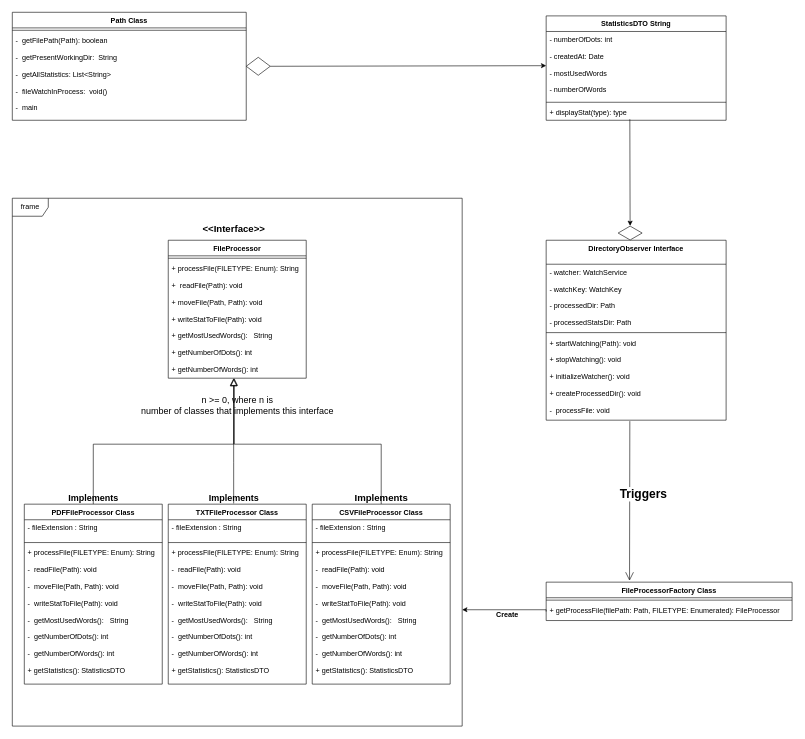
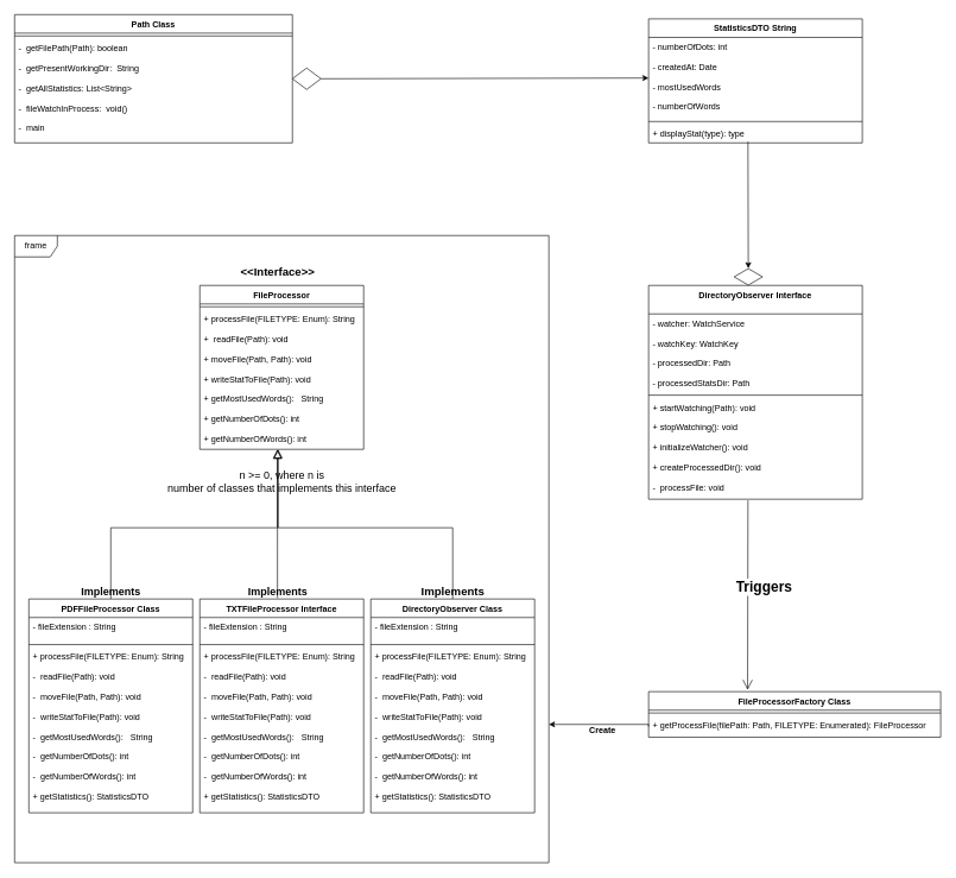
  <mxCell id="0" />
  <mxCell id="1" parent="0" />
  <mxCell id="2" value="" style="endArrow=block;endSize=10;endFill=0;shadow=0;strokeWidth=1;rounded=0;edgeStyle=elbowEdgeStyle;elbow=vertical;exitX=0.5;exitY=0;exitDx=0;exitDy=0;entryX=0.474;entryY=1.005;entryDx=0;entryDy=0;entryPerimeter=0;" parent="1" source="9" target="7" edge="1"><mxGeometry width="160" relative="1" as="geometry"><mxPoint x="170" y="880" as="sourcePoint" /><mxPoint x="310" y="730" as="targetPoint" /><Array as="points"><mxPoint x="320" y="740" /><mxPoint x="290" y="660" /><mxPoint x="270" y="770" /><mxPoint x="350" y="730" /><mxPoint x="180" y="730" /><mxPoint x="270" y="810" /><mxPoint x="180" y="770" /><mxPoint x="430" y="750" /><mxPoint x="290" y="830" /></Array></mxGeometry></mxCell>
  <mxCell id="3" value="" style="endArrow=block;endSize=10;endFill=0;shadow=0;strokeWidth=1;rounded=0;edgeStyle=elbowEdgeStyle;elbow=vertical;exitX=0.5;exitY=0;exitDx=0;exitDy=0;" parent="1" source="30" edge="1"><mxGeometry width="160" relative="1" as="geometry"><mxPoint x="570" y="800" as="sourcePoint" /><mxPoint x="390" y="630" as="targetPoint" /><Array as="points"><mxPoint x="550" y="740" /><mxPoint x="580" y="710" /><mxPoint x="510" y="810" /><mxPoint x="500" y="780" /><mxPoint x="530" y="790" /></Array></mxGeometry></mxCell>
  <mxCell id="4" value="&lt;b&gt;&lt;font style=&quot;font-size: 16px&quot;&gt;&amp;lt;&amp;lt;Interface&amp;gt;&amp;gt;&lt;/font&gt;&lt;/b&gt;" style="text;html=1;align=center;verticalAlign=middle;resizable=0;points=[];autosize=1;strokeColor=none;fillColor=none;" parent="1" vertex="1"><mxGeometry x="329" y="370" width="120" height="20" as="geometry" /></mxCell>
  <mxCell id="5" value="FileProcessor" style="swimlane;fontStyle=1;align=center;verticalAlign=top;childLayout=stackLayout;horizontal=1;startSize=26;horizontalStack=0;resizeParent=1;resizeParentMax=0;resizeLast=0;collapsible=1;marginBottom=0;" parent="1" vertex="1"><mxGeometry x="280" y="400" width="230" height="230" as="geometry"><mxRectangle x="230" y="110" width="120" height="26" as="alternateBounds" /></mxGeometry></mxCell>
  <mxCell id="6" value="" style="line;strokeWidth=1;fillColor=none;align=left;verticalAlign=middle;spacingTop=-1;spacingLeft=3;spacingRight=3;rotatable=0;labelPosition=right;points=[];portConstraint=eastwest;" parent="5" vertex="1"><mxGeometry y="26" width="230" height="8" as="geometry" /></mxCell>
  <mxCell id="7" value="+ processFile(FILETYPE: Enum): String&#10;&#10;+  readFile(Path): void&#10;&#10;+ moveFile(Path, Path): void&#10;&#10;+ writeStatToFile(Path): void&#10;&#10;+ getMostUsedWords():   String&#10;&#10;+ getNumberOfDots(): int &#10;&#10;+ getNumberOfWords(): int&#10;&#10;&#10;&#10;&#10;&#10;&#10;&#10;&#10;" style="text;align=left;verticalAlign=top;spacingLeft=4;spacingRight=4;overflow=hidden;rotatable=0;points=[[0,0.5],[1,0.5]];portConstraint=eastwest;" parent="5" vertex="1"><mxGeometry y="34" width="230" height="196" as="geometry" /></mxCell>
  <mxCell id="8" value="" style="endArrow=block;endSize=10;endFill=0;shadow=0;strokeWidth=1;rounded=0;edgeStyle=elbowEdgeStyle;elbow=vertical;exitX=0.474;exitY=-0.004;exitDx=0;exitDy=0;exitPerimeter=0;entryX=0.474;entryY=1;entryDx=0;entryDy=0;entryPerimeter=0;" parent="1" source="26" target="7" edge="1"><mxGeometry width="160" relative="1" as="geometry"><mxPoint x="690" y="790" as="sourcePoint" /><mxPoint x="389" y="750" as="targetPoint" /><Array as="points"><mxPoint x="420" y="770" /><mxPoint x="450" y="660" /><mxPoint x="389" y="730" /><mxPoint x="390" y="790" /><mxPoint x="389" y="820" /><mxPoint x="395" y="810" /><mxPoint x="440" y="790" /><mxPoint x="410" y="770" /><mxPoint x="580" y="780" /><mxPoint x="350" y="760" /><mxPoint x="590" y="670" /><mxPoint x="610" y="720" /><mxPoint x="650" y="740" /><mxPoint x="730" y="720" /><mxPoint x="760" y="760" /></Array></mxGeometry></mxCell>
  <mxCell id="9" value="PDFFileProcessor Class" style="swimlane;fontStyle=1;align=center;verticalAlign=top;childLayout=stackLayout;horizontal=1;startSize=26;horizontalStack=0;resizeParent=1;resizeParentMax=0;resizeLast=0;collapsible=1;marginBottom=0;" parent="1" vertex="1"><mxGeometry x="40" y="840" width="230" height="300" as="geometry"><mxRectangle x="30" y="310" width="60" height="26" as="alternateBounds" /></mxGeometry></mxCell>
  <mxCell id="10" value="- fileExtension : String&#10;" style="text;strokeColor=none;fillColor=none;align=left;verticalAlign=top;spacingLeft=4;spacingRight=4;overflow=hidden;rotatable=0;points=[[0,0.5],[1,0.5]];portConstraint=eastwest;" parent="9" vertex="1"><mxGeometry y="26" width="230" height="34" as="geometry" /></mxCell>
  <mxCell id="11" value="" style="line;strokeWidth=1;fillColor=none;align=left;verticalAlign=middle;spacingTop=-1;spacingLeft=3;spacingRight=3;rotatable=0;labelPosition=right;points=[];portConstraint=eastwest;" parent="9" vertex="1"><mxGeometry y="60" width="230" height="8" as="geometry" /></mxCell>
  <mxCell id="12" value="+ processFile(FILETYPE: Enum): String&#10;&#10;-  readFile(Path): void&#10;&#10;-  moveFile(Path, Path): void&#10;&#10;-  writeStatToFile(Path): void&#10;&#10;-  getMostUsedWords():   String&#10;&#10;-  getNumberOfDots(): int &#10;&#10;-  getNumberOfWords(): int&#10;&#10;+ getStatistics(): StatisticsDTO" style="text;align=left;verticalAlign=top;spacingLeft=4;spacingRight=4;overflow=hidden;rotatable=0;points=[[0,0.5],[1,0.5]];portConstraint=eastwest;" parent="9" vertex="1"><mxGeometry y="68" width="230" height="232" as="geometry" /></mxCell>
  <mxCell id="13" value="&lt;b&gt;&lt;font style=&quot;font-size: 15px&quot;&gt;Implements&lt;/font&gt;&lt;/b&gt;" style="text;html=1;align=center;verticalAlign=middle;resizable=0;points=[];autosize=1;strokeColor=none;fillColor=none;strokeWidth=10;" parent="1" vertex="1"><mxGeometry x="105" y="820" width="100" height="20" as="geometry" /></mxCell>
  <mxCell id="14" value="&lt;b&gt;&lt;font style=&quot;font-size: 16px&quot;&gt;Implements&lt;/font&gt;&lt;/b&gt;" style="text;html=1;align=center;verticalAlign=middle;resizable=0;points=[];autosize=1;strokeColor=none;fillColor=none;" parent="1" vertex="1"><mxGeometry x="585" y="820" width="100" height="20" as="geometry" /></mxCell>
  <mxCell id="15" value="&lt;b&gt;&lt;font style=&quot;font-size: 15px&quot;&gt;Implements&lt;/font&gt;&lt;/b&gt;" style="text;html=1;align=center;verticalAlign=middle;resizable=0;points=[];autosize=1;strokeColor=none;fillColor=none;" parent="1" vertex="1"><mxGeometry x="339" y="820" width="100" height="20" as="geometry" /></mxCell>
  <mxCell id="16" value="FileProcessorFactory Class" style="swimlane;fontStyle=1;align=center;verticalAlign=top;childLayout=stackLayout;horizontal=1;startSize=26;horizontalStack=0;resizeParent=1;resizeParentMax=0;resizeLast=0;collapsible=1;marginBottom=0;" parent="1" vertex="1"><mxGeometry x="910" y="970" width="410" height="64" as="geometry" /></mxCell>
  <mxCell id="17" value="" style="line;strokeWidth=1;fillColor=none;align=left;verticalAlign=middle;spacingTop=-1;spacingLeft=3;spacingRight=3;rotatable=0;labelPosition=right;points=[];portConstraint=eastwest;" parent="16" vertex="1"><mxGeometry y="26" width="410" height="8" as="geometry" /></mxCell>
  <mxCell id="18" value="+ getProcessFile(filePath: Path, FILETYPE: Enumerated): FileProcessor" style="text;align=left;verticalAlign=top;spacingLeft=4;spacingRight=4;overflow=hidden;rotatable=0;points=[[0,0.5],[1,0.5]];portConstraint=eastwest;" parent="16" vertex="1"><mxGeometry y="34" width="410" height="30" as="geometry" /></mxCell>
  <mxCell id="19" value="frame" style="shape=umlFrame;whiteSpace=wrap;html=1;" parent="1" vertex="1"><mxGeometry x="20" y="330" width="750" height="880" as="geometry" /></mxCell>
  <mxCell id="20" value="" style="edgeStyle=orthogonalEdgeStyle;rounded=0;orthogonalLoop=1;jettySize=auto;html=1;exitX=0;exitY=0.885;exitDx=0;exitDy=0;exitPerimeter=0;" parent="1" edge="1"><mxGeometry relative="1" as="geometry"><mxPoint x="910" y="1019.01" as="sourcePoint" /><mxPoint x="770" y="1016" as="targetPoint" /><Array as="points"><mxPoint x="910" y="1016" /></Array></mxGeometry></mxCell>
  <mxCell id="21" value="&lt;font style=&quot;font-size: 15px&quot;&gt;n &amp;gt;= 0,&amp;nbsp;where n is&lt;br&gt;number of classes that implements this interface&lt;/font&gt;" style="text;html=1;align=center;verticalAlign=middle;resizable=0;points=[];autosize=1;strokeColor=none;fillColor=none;" parent="1" vertex="1"><mxGeometry x="225" y="655" width="340" height="40" as="geometry" /></mxCell>
  <mxCell id="22" value="DirectoryObserver Interface" style="swimlane;fontStyle=1;align=center;verticalAlign=top;childLayout=stackLayout;horizontal=1;startSize=40;horizontalStack=0;resizeParent=1;resizeParentMax=0;resizeLast=0;collapsible=1;marginBottom=0;" parent="1" vertex="1"><mxGeometry x="910" y="400" width="300" height="300" as="geometry" /></mxCell>
  <mxCell id="23" value="- watcher: WatchService&#10;&#10;- watchKey: WatchKey&#10;&#10;- processedDir: Path&#10;&#10;- processedStatsDir: Path" style="text;align=left;verticalAlign=top;spacingLeft=4;spacingRight=4;overflow=hidden;rotatable=0;points=[[0,0.5],[1,0.5]];portConstraint=eastwest;" parent="22" vertex="1"><mxGeometry y="40" width="300" height="110" as="geometry" /></mxCell>
  <mxCell id="24" value="" style="line;strokeWidth=1;fillColor=none;align=left;verticalAlign=middle;spacingTop=-1;spacingLeft=3;spacingRight=3;rotatable=0;labelPosition=right;points=[];portConstraint=eastwest;" parent="22" vertex="1"><mxGeometry y="150" width="300" height="8" as="geometry" /></mxCell>
  <mxCell id="25" value="+ startWatching(Path): void&#10;&#10;+ stopWatching(): void&#10;&#10;+ initializeWatcher(): void&#10;&#10;+ createProcessedDir(): void&#10;&#10;-  processFile: void" style="text;align=left;verticalAlign=top;spacingLeft=4;spacingRight=4;overflow=hidden;rotatable=0;points=[[0,0.5],[1,0.5]];portConstraint=eastwest;" parent="22" vertex="1"><mxGeometry y="158" width="300" height="142" as="geometry" /></mxCell>
- <mxCell id="26" value="TXTFileProcessor Class" style="swimlane;fontStyle=1;align=center;verticalAlign=top;childLayout=stackLayout;horizontal=1;startSize=26;horizontalStack=0;resizeParent=1;resizeParentMax=0;resizeLast=0;collapsible=1;marginBottom=0;" parent="1" vertex="1"><mxGeometry x="280" y="840" width="230" height="300" as="geometry"><mxRectangle x="270" y="310" width="60" height="26" as="alternateBounds" /></mxGeometry></mxCell>
+ <mxCell id="26" value="TXTFileProcessor Interface" style="swimlane;fontStyle=1;align=center;verticalAlign=top;childLayout=stackLayout;horizontal=1;startSize=26;horizontalStack=0;resizeParent=1;resizeParentMax=0;resizeLast=0;collapsible=1;marginBottom=0;" parent="1" vertex="1"><mxGeometry x="280" y="840" width="230" height="300" as="geometry"><mxRectangle x="270" y="310" width="60" height="26" as="alternateBounds" /></mxGeometry></mxCell>
  <mxCell id="27" value="- fileExtension : String&#10;" style="text;strokeColor=none;fillColor=none;align=left;verticalAlign=top;spacingLeft=4;spacingRight=4;overflow=hidden;rotatable=0;points=[[0,0.5],[1,0.5]];portConstraint=eastwest;" parent="26" vertex="1"><mxGeometry y="26" width="230" height="34" as="geometry" /></mxCell>
  <mxCell id="28" value="" style="line;strokeWidth=1;fillColor=none;align=left;verticalAlign=middle;spacingTop=-1;spacingLeft=3;spacingRight=3;rotatable=0;labelPosition=right;points=[];portConstraint=eastwest;" parent="26" vertex="1"><mxGeometry y="60" width="230" height="8" as="geometry" /></mxCell>
  <mxCell id="29" value="+ processFile(FILETYPE: Enum): String&#10;&#10;-  readFile(Path): void&#10;&#10;-  moveFile(Path, Path): void&#10;&#10;-  writeStatToFile(Path): void&#10;&#10;-  getMostUsedWords():   String&#10;&#10;-  getNumberOfDots(): int &#10;&#10;-  getNumberOfWords(): int&#10;&#10;+ getStatistics(): StatisticsDTO" style="text;align=left;verticalAlign=top;spacingLeft=4;spacingRight=4;overflow=hidden;rotatable=0;points=[[0,0.5],[1,0.5]];portConstraint=eastwest;" parent="26" vertex="1"><mxGeometry y="68" width="230" height="232" as="geometry" /></mxCell>
- <mxCell id="30" value="CSVFileProcessor Class" style="swimlane;fontStyle=1;align=center;verticalAlign=top;childLayout=stackLayout;horizontal=1;startSize=26;horizontalStack=0;resizeParent=1;resizeParentMax=0;resizeLast=0;collapsible=1;marginBottom=0;" parent="1" vertex="1"><mxGeometry x="520" y="840" width="230" height="300" as="geometry"><mxRectangle x="510" y="310" width="60" height="26" as="alternateBounds" /></mxGeometry></mxCell>
+ <mxCell id="30" value="DirectoryObserver Class" style="swimlane;fontStyle=1;align=center;verticalAlign=top;childLayout=stackLayout;horizontal=1;startSize=26;horizontalStack=0;resizeParent=1;resizeParentMax=0;resizeLast=0;collapsible=1;marginBottom=0;" parent="1" vertex="1"><mxGeometry x="520" y="840" width="230" height="300" as="geometry"><mxRectangle x="510" y="310" width="60" height="26" as="alternateBounds" /></mxGeometry></mxCell>
  <mxCell id="31" value="- fileExtension : String&#10;" style="text;align=left;verticalAlign=top;spacingLeft=4;spacingRight=4;overflow=hidden;rotatable=0;points=[[0,0.5],[1,0.5]];portConstraint=eastwest;" parent="30" vertex="1"><mxGeometry y="26" width="230" height="34" as="geometry" /></mxCell>
  <mxCell id="32" value="" style="line;strokeWidth=1;fillColor=none;align=left;verticalAlign=middle;spacingTop=-1;spacingLeft=3;spacingRight=3;rotatable=0;labelPosition=right;points=[];portConstraint=eastwest;" parent="30" vertex="1"><mxGeometry y="60" width="230" height="8" as="geometry" /></mxCell>
  <mxCell id="33" value="+ processFile(FILETYPE: Enum): String&#10;&#10;-  readFile(Path): void&#10;&#10;-  moveFile(Path, Path): void&#10;&#10;-  writeStatToFile(Path): void&#10;&#10;-  getMostUsedWords():   String&#10;&#10;-  getNumberOfDots(): int &#10;&#10;-  getNumberOfWords(): int&#10;&#10;+ getStatistics(): StatisticsDTO" style="text;align=left;verticalAlign=top;spacingLeft=4;spacingRight=4;overflow=hidden;rotatable=0;points=[[0,0.5],[1,0.5]];portConstraint=eastwest;" parent="30" vertex="1"><mxGeometry y="68" width="230" height="232" as="geometry" /></mxCell>
  <mxCell id="34" value="&lt;b&gt;Create&lt;/b&gt;" style="text;html=1;align=center;verticalAlign=middle;resizable=0;points=[];autosize=1;strokeColor=none;fillColor=none;" parent="1" vertex="1"><mxGeometry x="820" y="1015" width="50" height="20" as="geometry" /></mxCell>
  <mxCell id="35" value="" style="endArrow=open;endFill=1;endSize=12;html=1;rounded=0;exitX=0.465;exitY=1.011;exitDx=0;exitDy=0;exitPerimeter=0;entryX=0.339;entryY=-0.038;entryDx=0;entryDy=0;entryPerimeter=0;" parent="1" source="25" target="16" edge="1"><mxGeometry width="160" relative="1" as="geometry"><mxPoint x="1050" y="800" as="sourcePoint" /><mxPoint x="1050" y="960" as="targetPoint" /></mxGeometry></mxCell>
  <mxCell id="36" value="&lt;b&gt;&lt;font style=&quot;font-size: 20px&quot;&gt;Triggers&lt;/font&gt;&lt;/b&gt;" style="edgeLabel;html=1;align=center;verticalAlign=middle;resizable=0;points=[];" parent="35" vertex="1" connectable="0"><mxGeometry x="-0.089" y="6" relative="1" as="geometry"><mxPoint x="16" as="offset" /></mxGeometry></mxCell>
  <mxCell id="37" value="Path Class" style="swimlane;fontStyle=1;align=center;verticalAlign=top;childLayout=stackLayout;horizontal=1;startSize=26;horizontalStack=0;resizeParent=1;resizeParentMax=0;resizeLast=0;collapsible=1;marginBottom=0;" parent="1" vertex="1"><mxGeometry x="20" y="20" width="390" height="180" as="geometry" /></mxCell>
  <mxCell id="38" value="" style="line;strokeWidth=1;fillColor=none;align=left;verticalAlign=middle;spacingTop=-1;spacingLeft=3;spacingRight=3;rotatable=0;labelPosition=right;points=[];portConstraint=eastwest;" parent="37" vertex="1"><mxGeometry y="26" width="390" height="8" as="geometry" /></mxCell>
  <mxCell id="39" value="-  getFilePath(Path): boolean&#10;&#10;-  getPresentWorkingDir:  String&#10;&#10;-  getAllStatistics: List&lt;String&gt;&#10;&#10;-  fileWatchInProcess:  void()&#10;&#10;-  main" style="text;align=left;verticalAlign=top;spacingLeft=4;spacingRight=4;overflow=hidden;rotatable=0;points=[[0,0.5],[1,0.5]];portConstraint=eastwest;" parent="37" vertex="1"><mxGeometry y="34" width="390" height="146" as="geometry" /></mxCell>
  <mxCell id="40" value="StatisticsDTO String" style="swimlane;fontStyle=1;align=center;verticalAlign=top;childLayout=stackLayout;horizontal=1;startSize=26;horizontalStack=0;resizeParent=1;resizeParentMax=0;resizeLast=0;collapsible=1;marginBottom=0;" parent="1" vertex="1"><mxGeometry x="910" y="26" width="300" height="174" as="geometry" /></mxCell>
  <mxCell id="41" value="- numberOfDots: int&#10;&#10;- createdAt: Date&#10;&#10;- mostUsedWords&#10;&#10;- numberOfWords&#10;" style="text;align=left;verticalAlign=top;spacingLeft=4;spacingRight=4;overflow=hidden;rotatable=0;points=[[0,0.5],[1,0.5]];portConstraint=eastwest;" parent="40" vertex="1"><mxGeometry y="26" width="300" height="114" as="geometry" /></mxCell>
  <mxCell id="42" value="" style="line;strokeWidth=1;fillColor=none;align=left;verticalAlign=middle;spacingTop=-1;spacingLeft=3;spacingRight=3;rotatable=0;labelPosition=right;points=[];portConstraint=eastwest;" parent="40" vertex="1"><mxGeometry y="140" width="300" height="8" as="geometry" /></mxCell>
  <mxCell id="43" value="+ displayStat(type): type" style="text;align=left;verticalAlign=top;spacingLeft=4;spacingRight=4;overflow=hidden;rotatable=0;points=[[0,0.5],[1,0.5]];portConstraint=eastwest;" parent="40" vertex="1"><mxGeometry y="148" width="300" height="26" as="geometry" /></mxCell>
  <mxCell id="44" value="" style="html=1;whiteSpace=wrap;aspect=fixed;shape=isoRectangle;" parent="1" vertex="1"><mxGeometry x="1030" y="376" width="40" height="24" as="geometry" /></mxCell>
  <mxCell id="45" value="" style="endArrow=classic;html=1;rounded=0;exitX=0.465;exitY=0.935;exitDx=0;exitDy=0;exitPerimeter=0;" parent="1" source="43" target="44" edge="1"><mxGeometry width="50" height="50" relative="1" as="geometry"><mxPoint x="1050" y="210" as="sourcePoint" /><mxPoint x="860" y="490" as="targetPoint" /></mxGeometry></mxCell>
  <mxCell id="46" value="" style="rhombus;whiteSpace=wrap;html=1;" parent="1" vertex="1"><mxGeometry x="410" y="95" width="40" height="30" as="geometry" /></mxCell>
  <mxCell id="47" value="" style="endArrow=classic;html=1;rounded=0;entryX=0;entryY=0.5;entryDx=0;entryDy=0;exitX=1;exitY=0.5;exitDx=0;exitDy=0;" parent="1" source="46" target="41" edge="1"><mxGeometry width="50" height="50" relative="1" as="geometry"><mxPoint x="460" y="109" as="sourcePoint" /><mxPoint x="890" y="110" as="targetPoint" /></mxGeometry></mxCell>
